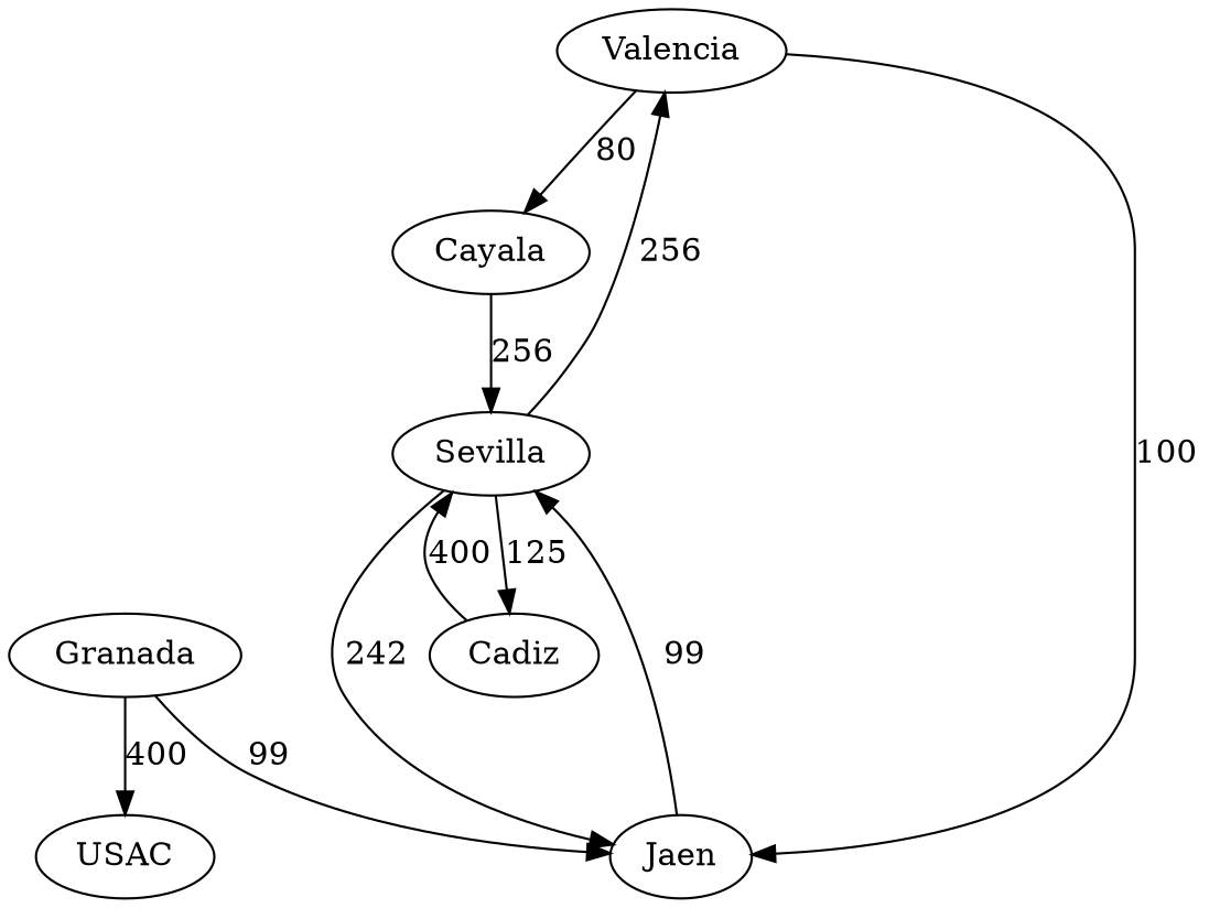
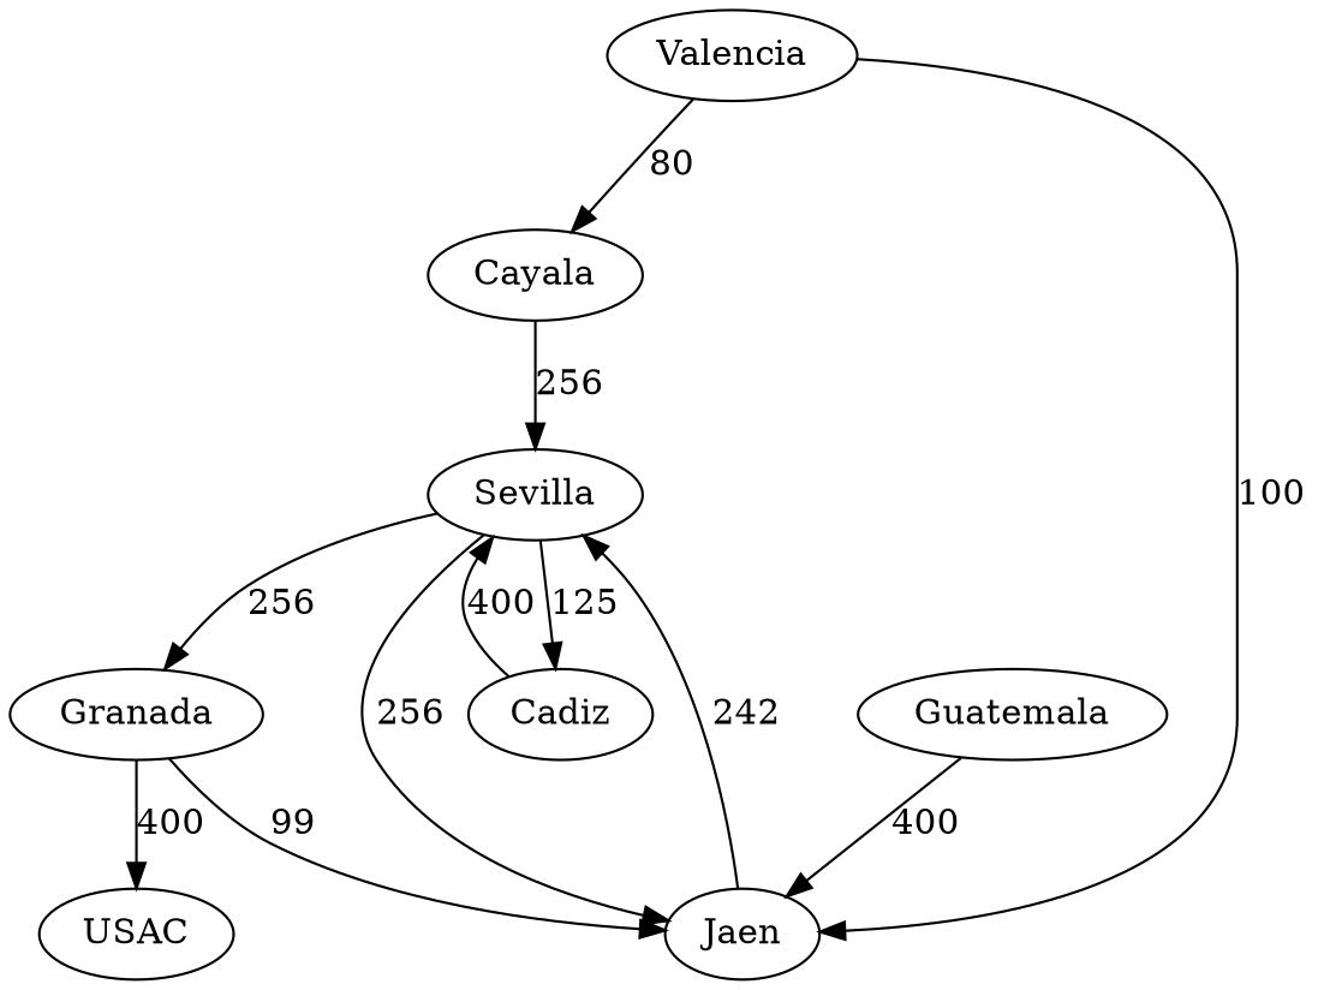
  digraph {
    Valencia
    Cayala
    Jaen
    Sevilla
+   Guatemala
    Granada
    Cadiz
    USAC
    Valencia -> Cayala [label=80]
    Valencia -> Jaen [label=100]
    Cayala -> Sevilla [label=256]
-   Jaen -> Sevilla [label=99]
-   Sevilla -> Jaen [label=242]
-   Sevilla -> Valencia [label=256]
+   Jaen -> Sevilla [label=242]
+   Sevilla -> Jaen [label=256]
+   Sevilla -> Granada [label=256]
    Sevilla -> Cadiz [label=125]
+   Guatemala -> Jaen [label=400]
    Granada -> Jaen [label=99]
    Granada -> USAC [label=400]
    Cadiz -> Sevilla [label=400]
  }
